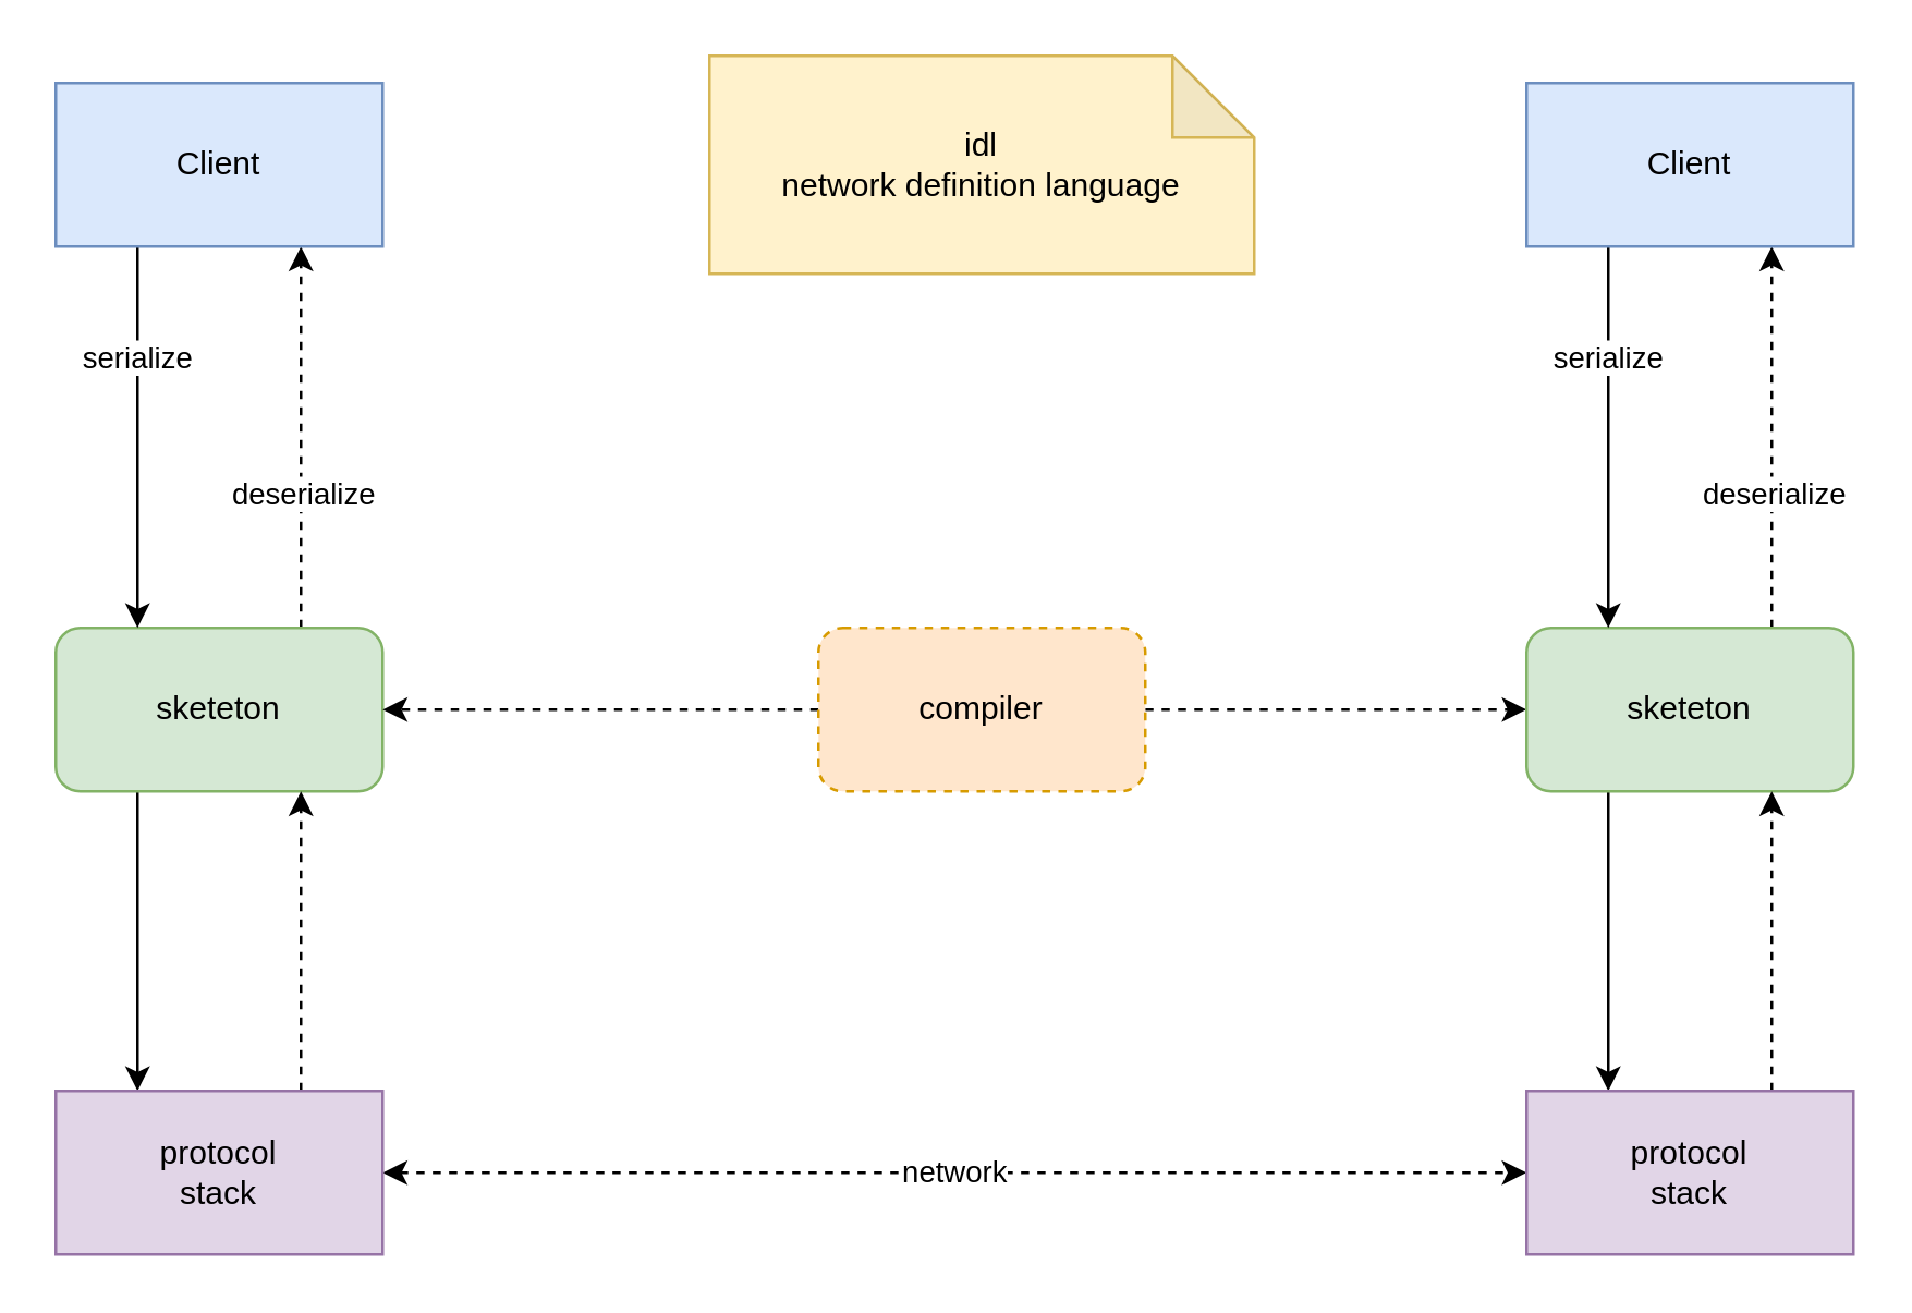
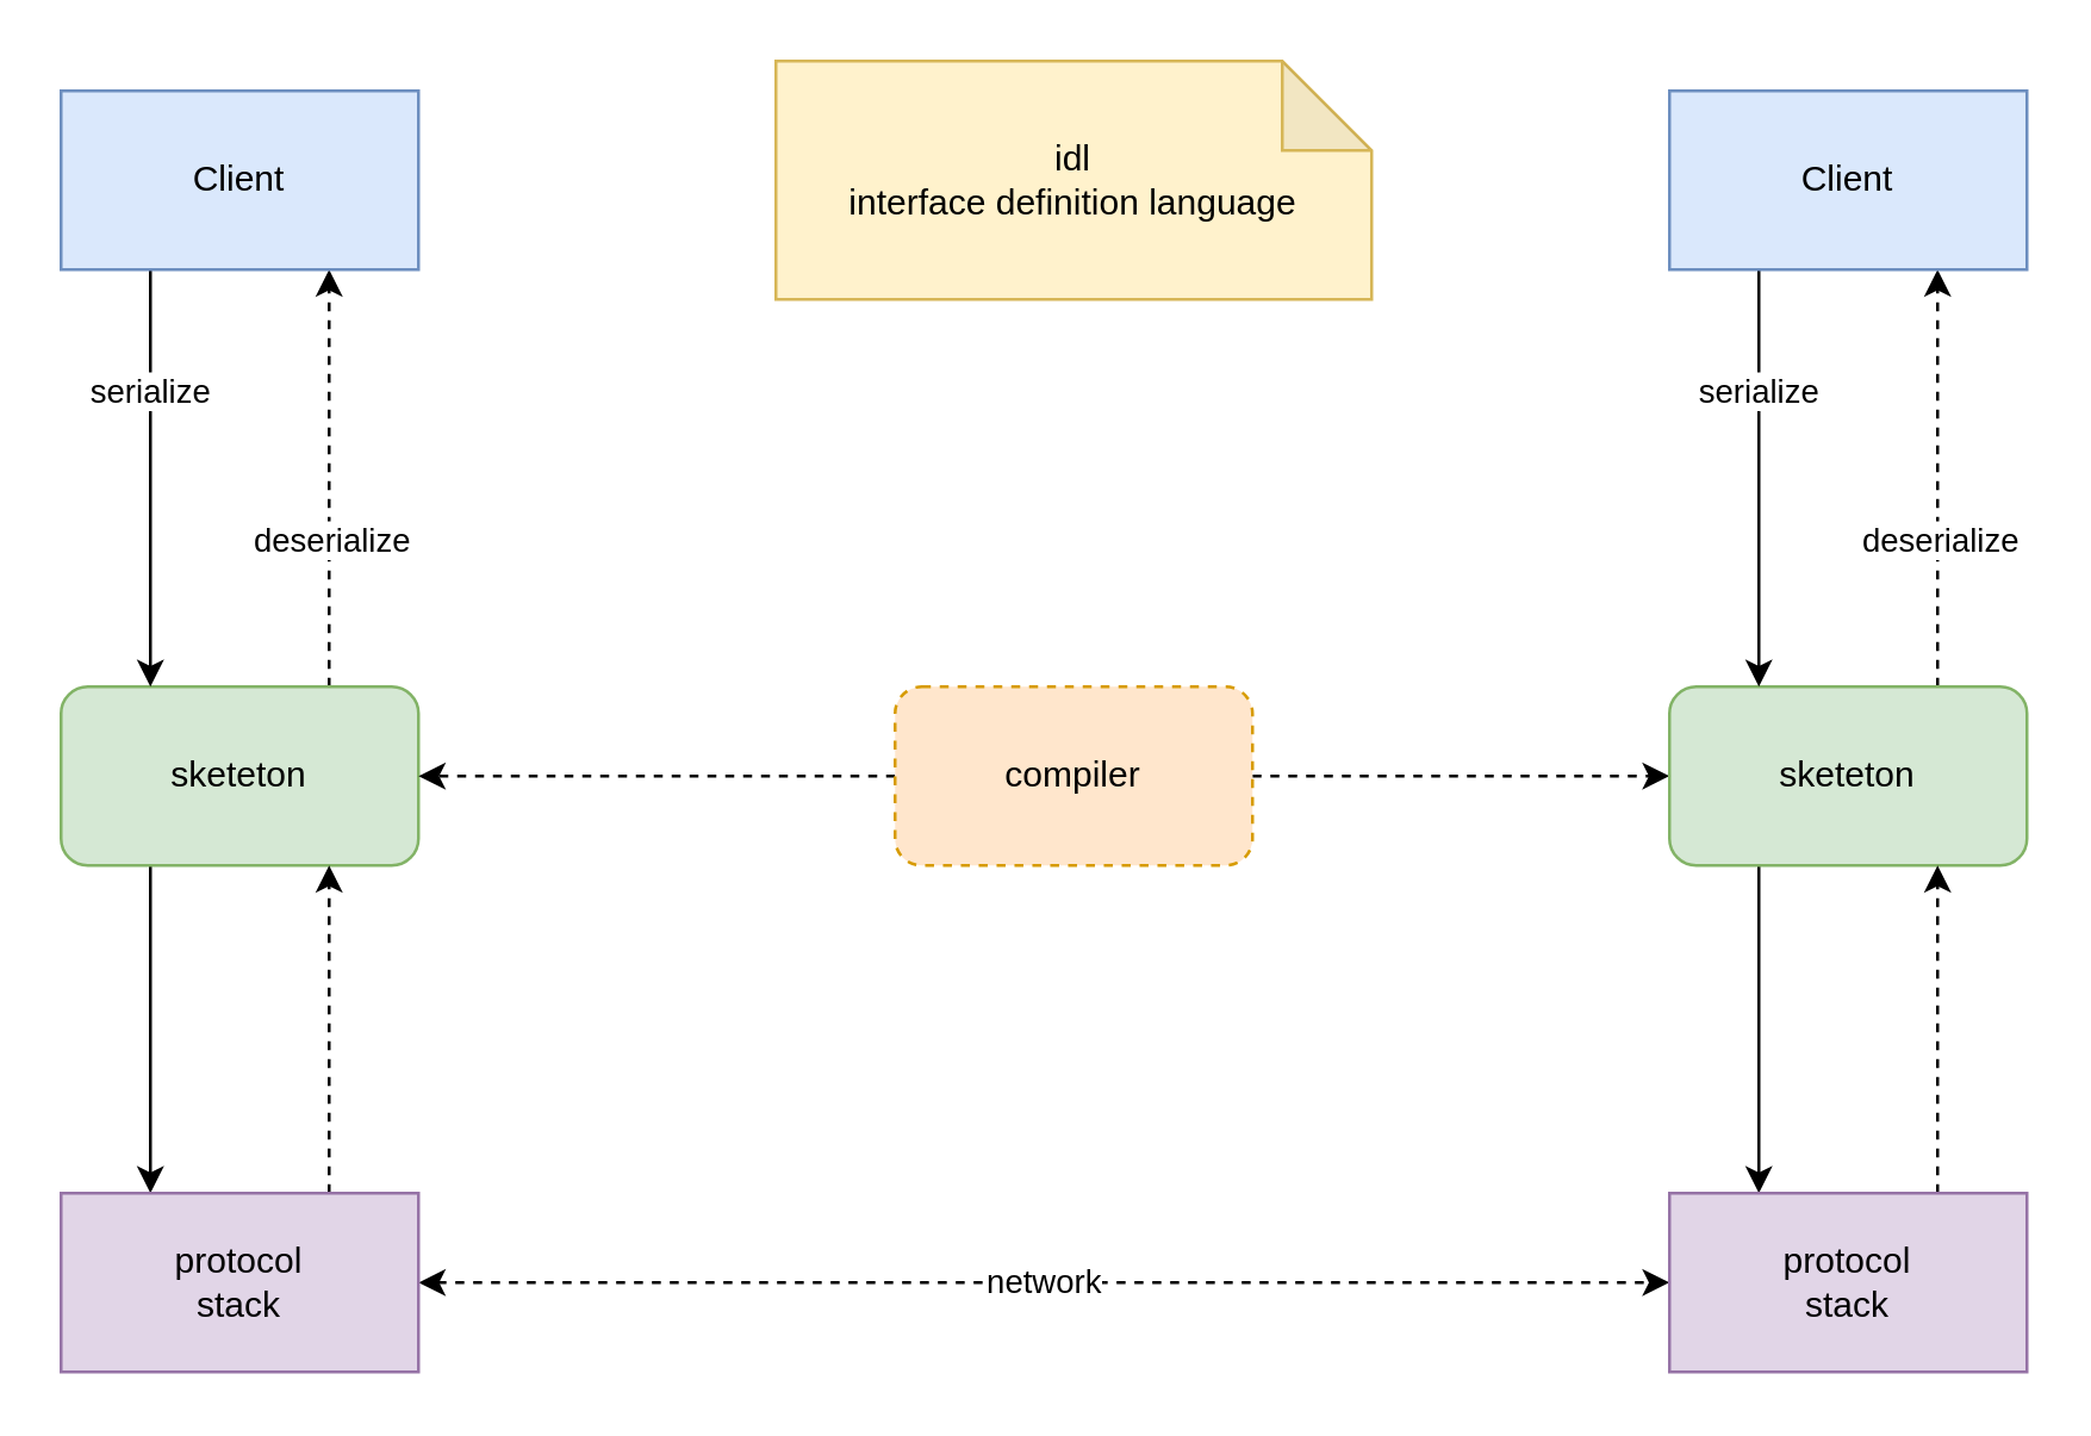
  <mxCell id="0" />
  <mxCell id="1" parent="0" />
  <mxCell id="2" style="edgeStyle=orthogonalEdgeStyle;rounded=0;orthogonalLoop=1;jettySize=auto;html=1;exitX=0.75;exitY=0;exitDx=0;exitDy=0;entryX=0.75;entryY=1;entryDx=0;entryDy=0;dashed=1;" edge="1" parent="1" source="5" target="11"><mxGeometry relative="1" as="geometry" /></mxCell>
  <mxCell id="3" value="deserialize" style="edgeLabel;html=1;align=center;verticalAlign=middle;resizable=0;points=[];" vertex="1" connectable="0" parent="2"><mxGeometry x="-0.014" relative="1" as="geometry"><mxPoint y="19" as="offset" /></mxGeometry></mxCell>
  <mxCell id="4" style="edgeStyle=orthogonalEdgeStyle;rounded=0;orthogonalLoop=1;jettySize=auto;html=1;exitX=0.25;exitY=1;exitDx=0;exitDy=0;entryX=0.25;entryY=0;entryDx=0;entryDy=0;" edge="1" parent="1" source="5" target="8"><mxGeometry relative="1" as="geometry" /></mxCell>
  <mxCell id="5" value="sketeton" style="rounded=1;whiteSpace=wrap;html=1;fillColor=#d5e8d4;strokeColor=#82b366;" vertex="1" parent="1"><mxGeometry x="20" y="230" width="120" height="60" as="geometry" /></mxCell>
  <mxCell id="6" style="edgeStyle=orthogonalEdgeStyle;rounded=0;orthogonalLoop=1;jettySize=auto;html=1;exitX=0.75;exitY=0;exitDx=0;exitDy=0;entryX=0.75;entryY=1;entryDx=0;entryDy=0;dashed=1;" edge="1" parent="1" source="8" target="5"><mxGeometry relative="1" as="geometry" /></mxCell>
  <mxCell id="7" value="network" style="edgeStyle=orthogonalEdgeStyle;rounded=0;orthogonalLoop=1;jettySize=auto;html=1;exitX=1;exitY=0.5;exitDx=0;exitDy=0;entryX=0;entryY=0.5;entryDx=0;entryDy=0;dashed=1;strokeColor=default;sketch=0;targetPerimeterSpacing=0;startArrow=classic;startFill=1;" edge="1" parent="1" source="8" target="21"><mxGeometry relative="1" as="geometry" /></mxCell>
  <mxCell id="8" value="protocol&lt;br&gt;stack" style="rounded=0;whiteSpace=wrap;html=1;fillColor=#e1d5e7;strokeColor=#9673a6;" vertex="1" parent="1"><mxGeometry x="20" y="400" width="120" height="60" as="geometry" /></mxCell>
  <mxCell id="9" style="edgeStyle=orthogonalEdgeStyle;rounded=0;orthogonalLoop=1;jettySize=auto;html=1;exitX=0.25;exitY=1;exitDx=0;exitDy=0;entryX=0.25;entryY=0;entryDx=0;entryDy=0;" edge="1" parent="1" source="11" target="5"><mxGeometry relative="1" as="geometry" /></mxCell>
  <mxCell id="10" value="serialize" style="edgeLabel;html=1;align=center;verticalAlign=middle;resizable=0;points=[];" vertex="1" connectable="0" parent="9"><mxGeometry x="-0.014" y="-1" relative="1" as="geometry"><mxPoint y="-29" as="offset" /></mxGeometry></mxCell>
  <mxCell id="11" value="Client" style="rounded=0;whiteSpace=wrap;html=1;fillColor=#dae8fc;strokeColor=#6c8ebf;" vertex="1" parent="1"><mxGeometry x="20" y="30" width="120" height="60" as="geometry" /></mxCell>
- <mxCell id="12" value="idl&lt;br&gt;network definition language" style="shape=note;whiteSpace=wrap;html=1;backgroundOutline=1;darkOpacity=0.05;fillColor=#fff2cc;strokeColor=#d6b656;" vertex="1" parent="1"><mxGeometry x="260" y="20" width="200" height="80" as="geometry" /></mxCell>
+ <mxCell id="12" value="idl&lt;br&gt;interface definition language" style="shape=note;whiteSpace=wrap;html=1;backgroundOutline=1;darkOpacity=0.05;fillColor=#fff2cc;strokeColor=#d6b656;" vertex="1" parent="1"><mxGeometry x="260" y="20" width="200" height="80" as="geometry" /></mxCell>
  <mxCell id="13" style="edgeStyle=orthogonalEdgeStyle;rounded=0;orthogonalLoop=1;jettySize=auto;html=1;exitX=0;exitY=0.5;exitDx=0;exitDy=0;entryX=1;entryY=0.5;entryDx=0;entryDy=0;dashed=1;" edge="1" parent="1" source="15" target="5"><mxGeometry relative="1" as="geometry" /></mxCell>
  <mxCell id="14" style="edgeStyle=orthogonalEdgeStyle;rounded=0;orthogonalLoop=1;jettySize=auto;html=1;exitX=1;exitY=0.5;exitDx=0;exitDy=0;dashed=1;" edge="1" parent="1" source="15" target="19"><mxGeometry relative="1" as="geometry" /></mxCell>
  <mxCell id="15" value="compiler" style="rounded=1;whiteSpace=wrap;html=1;fillColor=#ffe6cc;strokeColor=#d79b00;dashed=1;" vertex="1" parent="1"><mxGeometry x="300" y="230" width="120" height="60" as="geometry" /></mxCell>
  <mxCell id="16" style="edgeStyle=orthogonalEdgeStyle;rounded=0;orthogonalLoop=1;jettySize=auto;html=1;exitX=0.75;exitY=0;exitDx=0;exitDy=0;entryX=0.75;entryY=1;entryDx=0;entryDy=0;dashed=1;" edge="1" parent="1" source="19" target="24"><mxGeometry relative="1" as="geometry" /></mxCell>
  <mxCell id="17" value="deserialize" style="edgeLabel;html=1;align=center;verticalAlign=middle;resizable=0;points=[];" vertex="1" connectable="0" parent="16"><mxGeometry x="-0.014" relative="1" as="geometry"><mxPoint y="19" as="offset" /></mxGeometry></mxCell>
  <mxCell id="18" style="edgeStyle=orthogonalEdgeStyle;rounded=0;orthogonalLoop=1;jettySize=auto;html=1;exitX=0.25;exitY=1;exitDx=0;exitDy=0;entryX=0.25;entryY=0;entryDx=0;entryDy=0;" edge="1" parent="1" source="19" target="21"><mxGeometry relative="1" as="geometry" /></mxCell>
  <mxCell id="19" value="sketeton" style="rounded=1;whiteSpace=wrap;html=1;fillColor=#d5e8d4;strokeColor=#82b366;" vertex="1" parent="1"><mxGeometry x="560" y="230" width="120" height="60" as="geometry" /></mxCell>
  <mxCell id="20" style="edgeStyle=orthogonalEdgeStyle;rounded=0;orthogonalLoop=1;jettySize=auto;html=1;exitX=0.75;exitY=0;exitDx=0;exitDy=0;entryX=0.75;entryY=1;entryDx=0;entryDy=0;dashed=1;" edge="1" parent="1" source="21" target="19"><mxGeometry relative="1" as="geometry" /></mxCell>
  <mxCell id="21" value="protocol&lt;br&gt;stack" style="rounded=0;whiteSpace=wrap;html=1;fillColor=#e1d5e7;strokeColor=#9673a6;" vertex="1" parent="1"><mxGeometry x="560" y="400" width="120" height="60" as="geometry" /></mxCell>
  <mxCell id="22" style="edgeStyle=orthogonalEdgeStyle;rounded=0;orthogonalLoop=1;jettySize=auto;html=1;exitX=0.25;exitY=1;exitDx=0;exitDy=0;entryX=0.25;entryY=0;entryDx=0;entryDy=0;" edge="1" parent="1" source="24" target="19"><mxGeometry relative="1" as="geometry" /></mxCell>
  <mxCell id="23" value="serialize" style="edgeLabel;html=1;align=center;verticalAlign=middle;resizable=0;points=[];" vertex="1" connectable="0" parent="22"><mxGeometry x="-0.014" y="-1" relative="1" as="geometry"><mxPoint y="-29" as="offset" /></mxGeometry></mxCell>
  <mxCell id="24" value="Client" style="rounded=0;whiteSpace=wrap;html=1;fillColor=#dae8fc;strokeColor=#6c8ebf;" vertex="1" parent="1"><mxGeometry x="560" y="30" width="120" height="60" as="geometry" /></mxCell>
